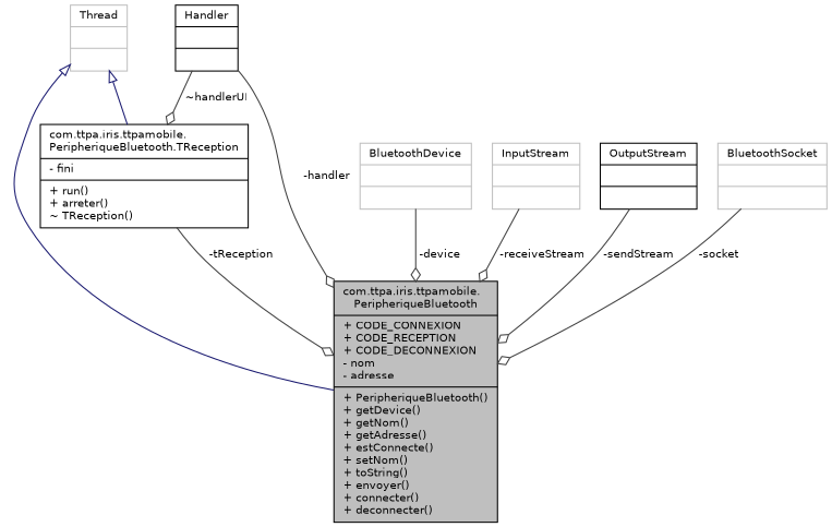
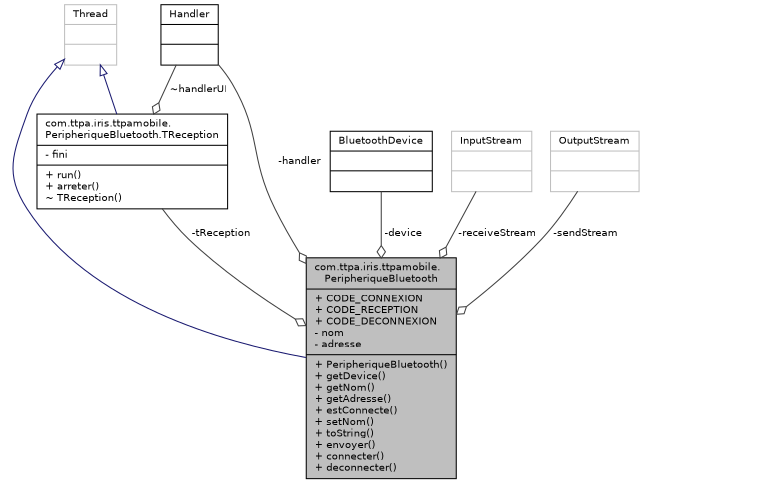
  digraph {
    node [color=grey75 fontname=Helvetica fontsize=10 shape=record]
    edge [color=grey25 fontname=Helvetica fontsize=10 labelfontname=Helvetica labelfontsize=10 style=solid arrowhead=odiamond]
    n1 [color=black fillcolor=grey75 fontcolor=black height=0.2 label="{com.ttpa.iris.ttpamobile.\lPeripheriqueBluetooth\n|+ CODE_CONNEXION\l+ CODE_RECEPTION\l+ CODE_DECONNEXION\l- nom\l- adresse\l|+ PeripheriqueBluetooth()\l+ getDevice()\l+ getNom()\l+ getAdresse()\l+ estConnecte()\l+ setNom()\l+ toString()\l+ envoyer()\l+ connecter()\l+ deconnecter()\l}" style=filled width=0.4]
    n2 [height=0.2 label="{Thread\n||}" width=0.4]
    n3 [color=black height=0.2 label="{com.ttpa.iris.ttpamobile.\lPeripheriqueBluetooth.TReception\n|- fini\l|+ run()\l+ arreter()\l~ TReception()\l}" width=0.4]
-   n4 [height=0.2 label="{BluetoothDevice\n||}" width=0.4]
+   n4 [color=black height=0.2 label="{BluetoothDevice\n||}" width=0.4]
    n5 [height=0.2 label="{InputStream\n||}" width=0.4]
    n6 [color=black height=0.2 label="{Handler\n||}" width=0.4]
-   n7 [color=black height=0.2 label="{OutputStream\n||}" width=0.4]
-   n8 [height=0.2 label="{BluetoothSocket\n||}" width=0.4]
+   n7 [height=0.2 label="{OutputStream\n||}" width=0.4]
    n2 -> n1 [arrowtail=onormal color=midnightblue dir=back arrowhead=""]
    n2 -> n3 [arrowtail=onormal color=midnightblue dir=back arrowhead=""]
    n3 -> n1 [label=" -tReception"]
    n4 -> n1 [label=" -device"]
    n5 -> n1 [label=" -receiveStream"]
    n6 -> n1 [label=" -handler"]
    n6 -> n3 [label=" ~handlerUI"]
    n7 -> n1 [label=" -sendStream"]
-   n8 -> n1 [label=" -socket"]
  }
